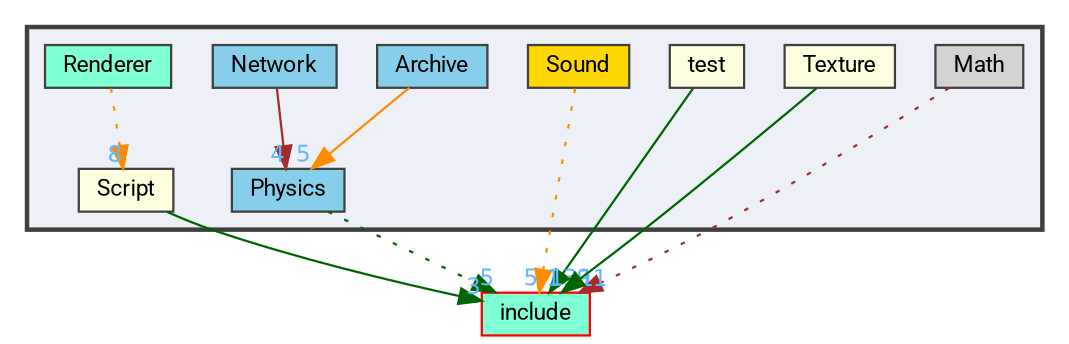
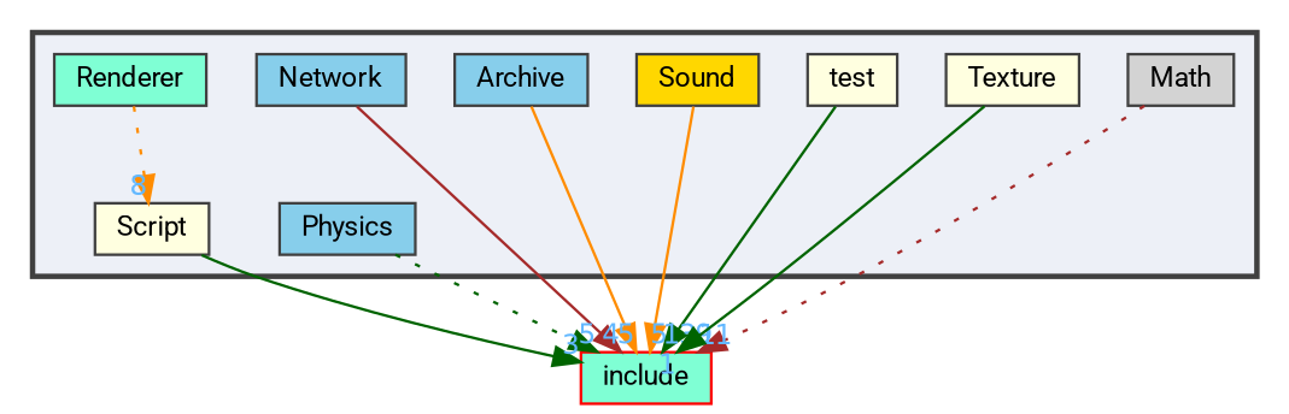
  digraph {
    compound=true
    fontname=Roboto
    node [color=grey25 fillcolor=skyblue fontname=Roboto fontsize=10 shape=box style=filled]
    edge [color=darkgreen fontcolor=steelblue1 fontname=Roboto fontsize=10 headlabel=5 labeldistance=1.5 labelfontname=Helvetica labelfontsize=10 style=solid]
    n1 [height=0.2 label=Archive width=0.4]
    n2 [fillcolor=lightgrey height=0.2 label=Math width=0.4]
    n3 [height=0.2 label=Network width=0.4]
    n4 [height=0.2 label=Physics width=0.4]
    n5 [fillcolor=aquamarine height=0.2 label=Renderer width=0.4]
    n6 [fillcolor=lightyellow height=0.2 label=Script width=0.4]
    n7 [fillcolor=gold height=0.2 label=Sound width=0.4]
    n8 [fillcolor=lightyellow height=0.2 label=test width=0.4]
    n9 [fillcolor=lightyellow height=0.2 label=Texture width=0.4]
    n10 [color=red fillcolor=aquamarine height=0.2 label=include width=0.4]
    subgraph cluster_1 {
      bgcolor="#edf0f7"
      fontsize=10
      pencolor=grey25
      style="filled,bold"
      n1
      n2
      n3
      n4
      n5
      n6
      n7
      n8
      n9
    }
-   n1 -> n4 [color=darkorange]
+   n1 -> n10 [color=darkorange]
    n2 -> n10 [color=brown headlabel=11 style=dotted]
-   n3 -> n4 [color=brown headlabel=4]
+   n3 -> n10 [color=brown headlabel=4]
    n4 -> n10 [style=dotted]
    n5 -> n6 [color=darkorange headlabel=8 style=dotted]
    n6 -> n10 [headlabel=3]
-   n7 -> n10 [color=darkorange style=dotted]
+   n7 -> n10 [color=darkorange]
    n8 -> n10 [headlabel=139]
    n9 -> n10 [headlabel=1]
  }
